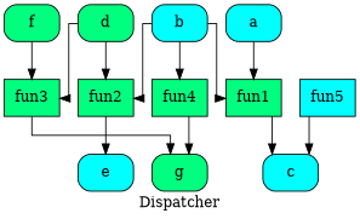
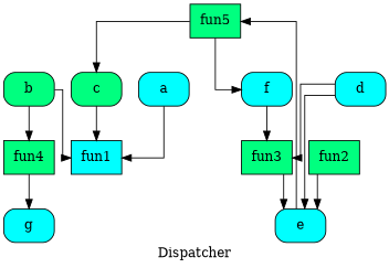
  digraph {
    fontname="DejaVu Serif"
    label=Dispatcher
    splines=ortho
    node [fillcolor=cyan fontname="DejaVu Serif" shape=Mrecord style=filled]
    edge [fontname="DejaVu Serif"]
-   n1 [label="{ b  }"]
+   n1 [fillcolor=springgreen label="{ b  }"]
    n2 [fillcolor=springgreen label="{ fun4  }" shape=record]
-   n3 [fillcolor=springgreen label="{ fun1  }" shape=record]
+   n3 [label="{ fun1  }" shape=record]
    n4 [fillcolor=springgreen label="{ fun2  }" shape=record]
-   n5 [fillcolor=springgreen label="{ g  }"]
-   n6 [label="{ c  }"]
+   n5 [label="{ g  }"]
+   n6 [fillcolor=springgreen label="{ c  }"]
    n7 [label="{ e  }"]
-   n8 [fillcolor=springgreen label="{ d  }"]
+   n8 [label="{ d  }"]
    n9 [fillcolor=springgreen label="{ fun3  }" shape=record]
-   n10 [label="{ fun5  }" shape=record]
-   n11 [fillcolor=springgreen label="{ f  }"]
+   n10 [fillcolor=springgreen label="{ fun5  }" shape=record]
+   n11 [label="{ f  }"]
    n12 [label="{ a  }"]
    n1 -> n2
    n1 -> n3
-   n1 -> n4
    n2 -> n5
-   n3 -> n6
+   n6 -> n3
    n4 -> n7
-   n8 -> n4
+   n7 -> n10
+   n8 -> n7
    n8 -> n9
-   n9 -> n5
+   n9 -> n7
    n10 -> n6
+   n10 -> n11
    n11 -> n9
    n12 -> n3
  }
